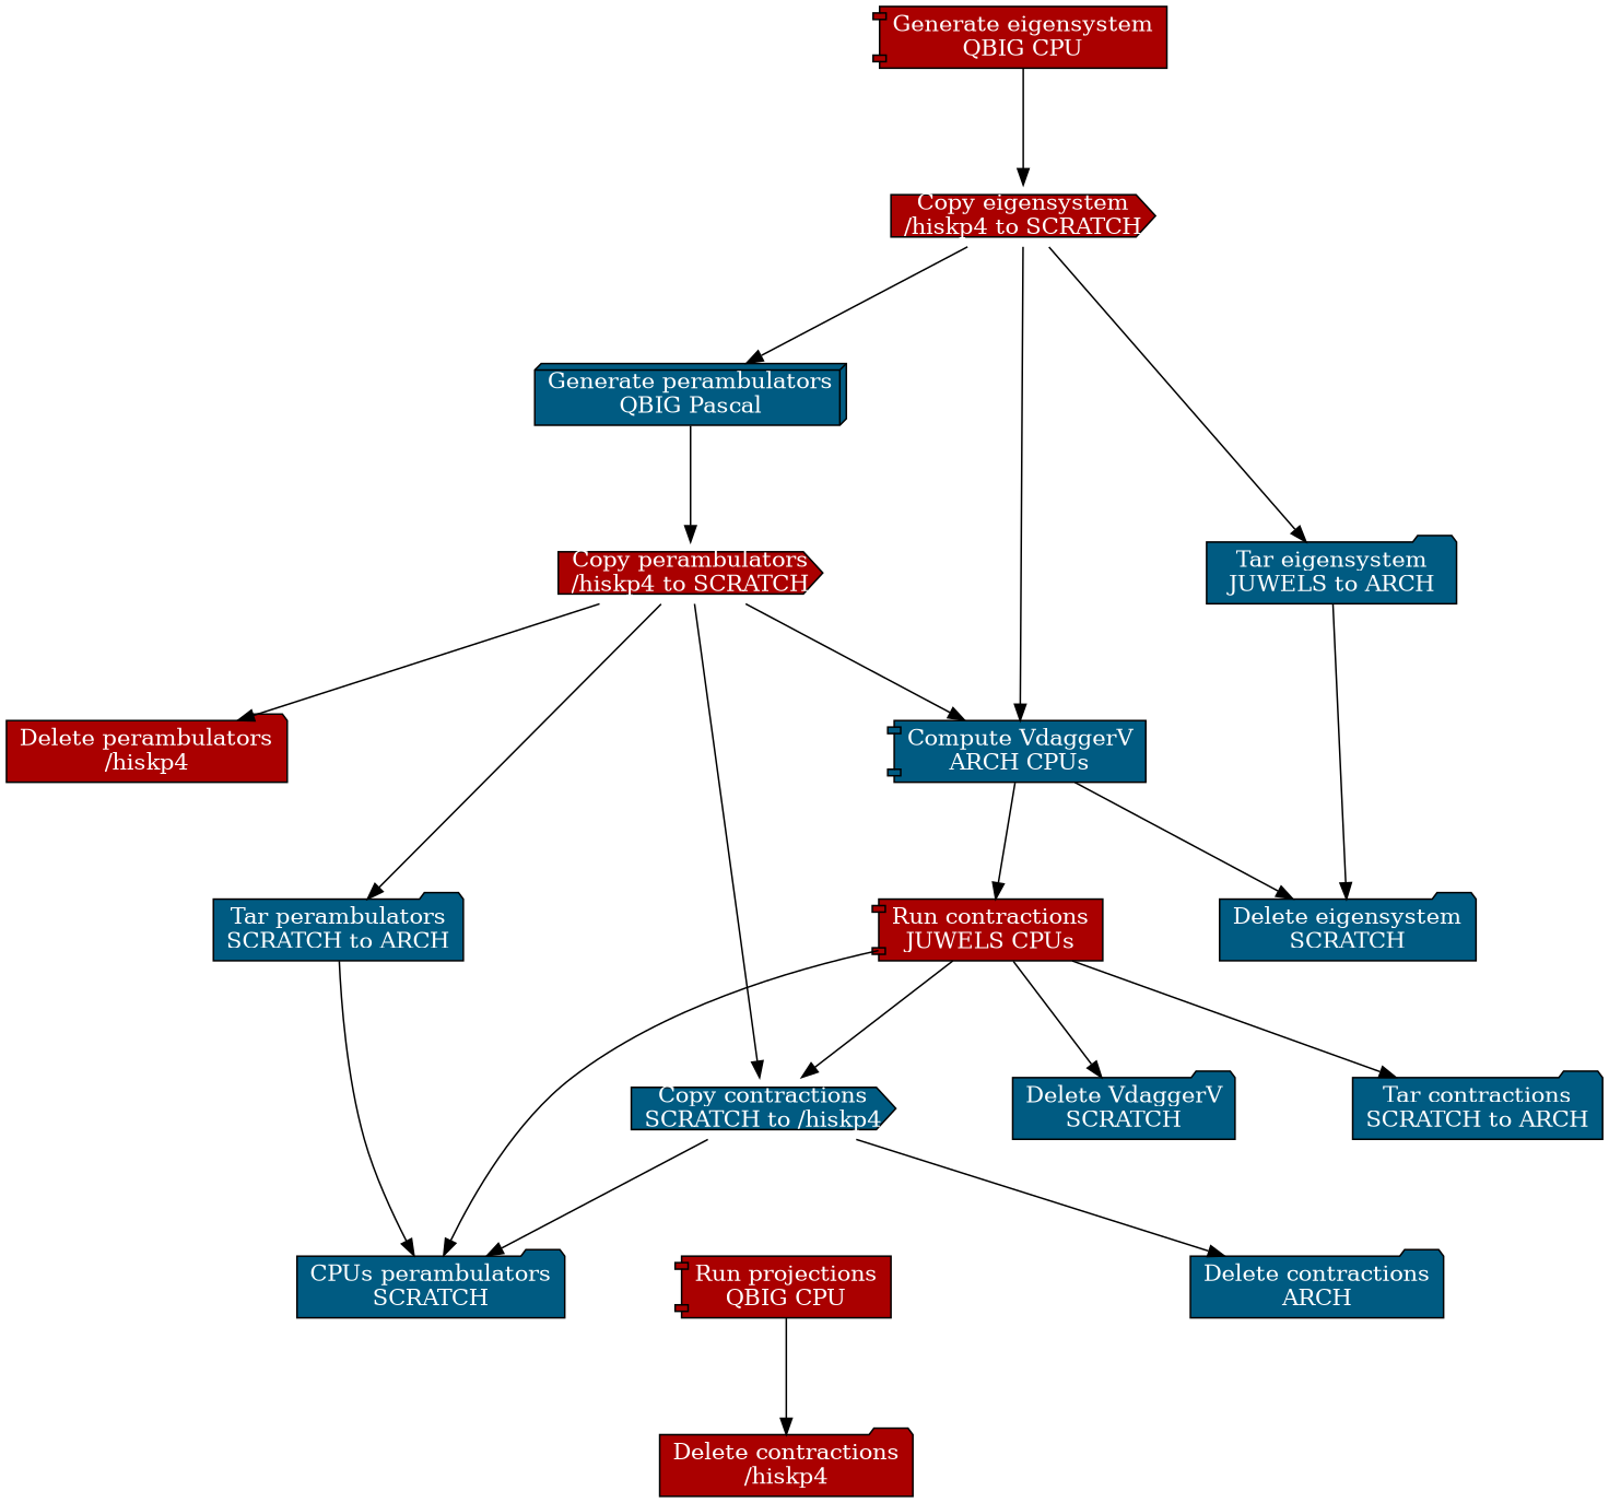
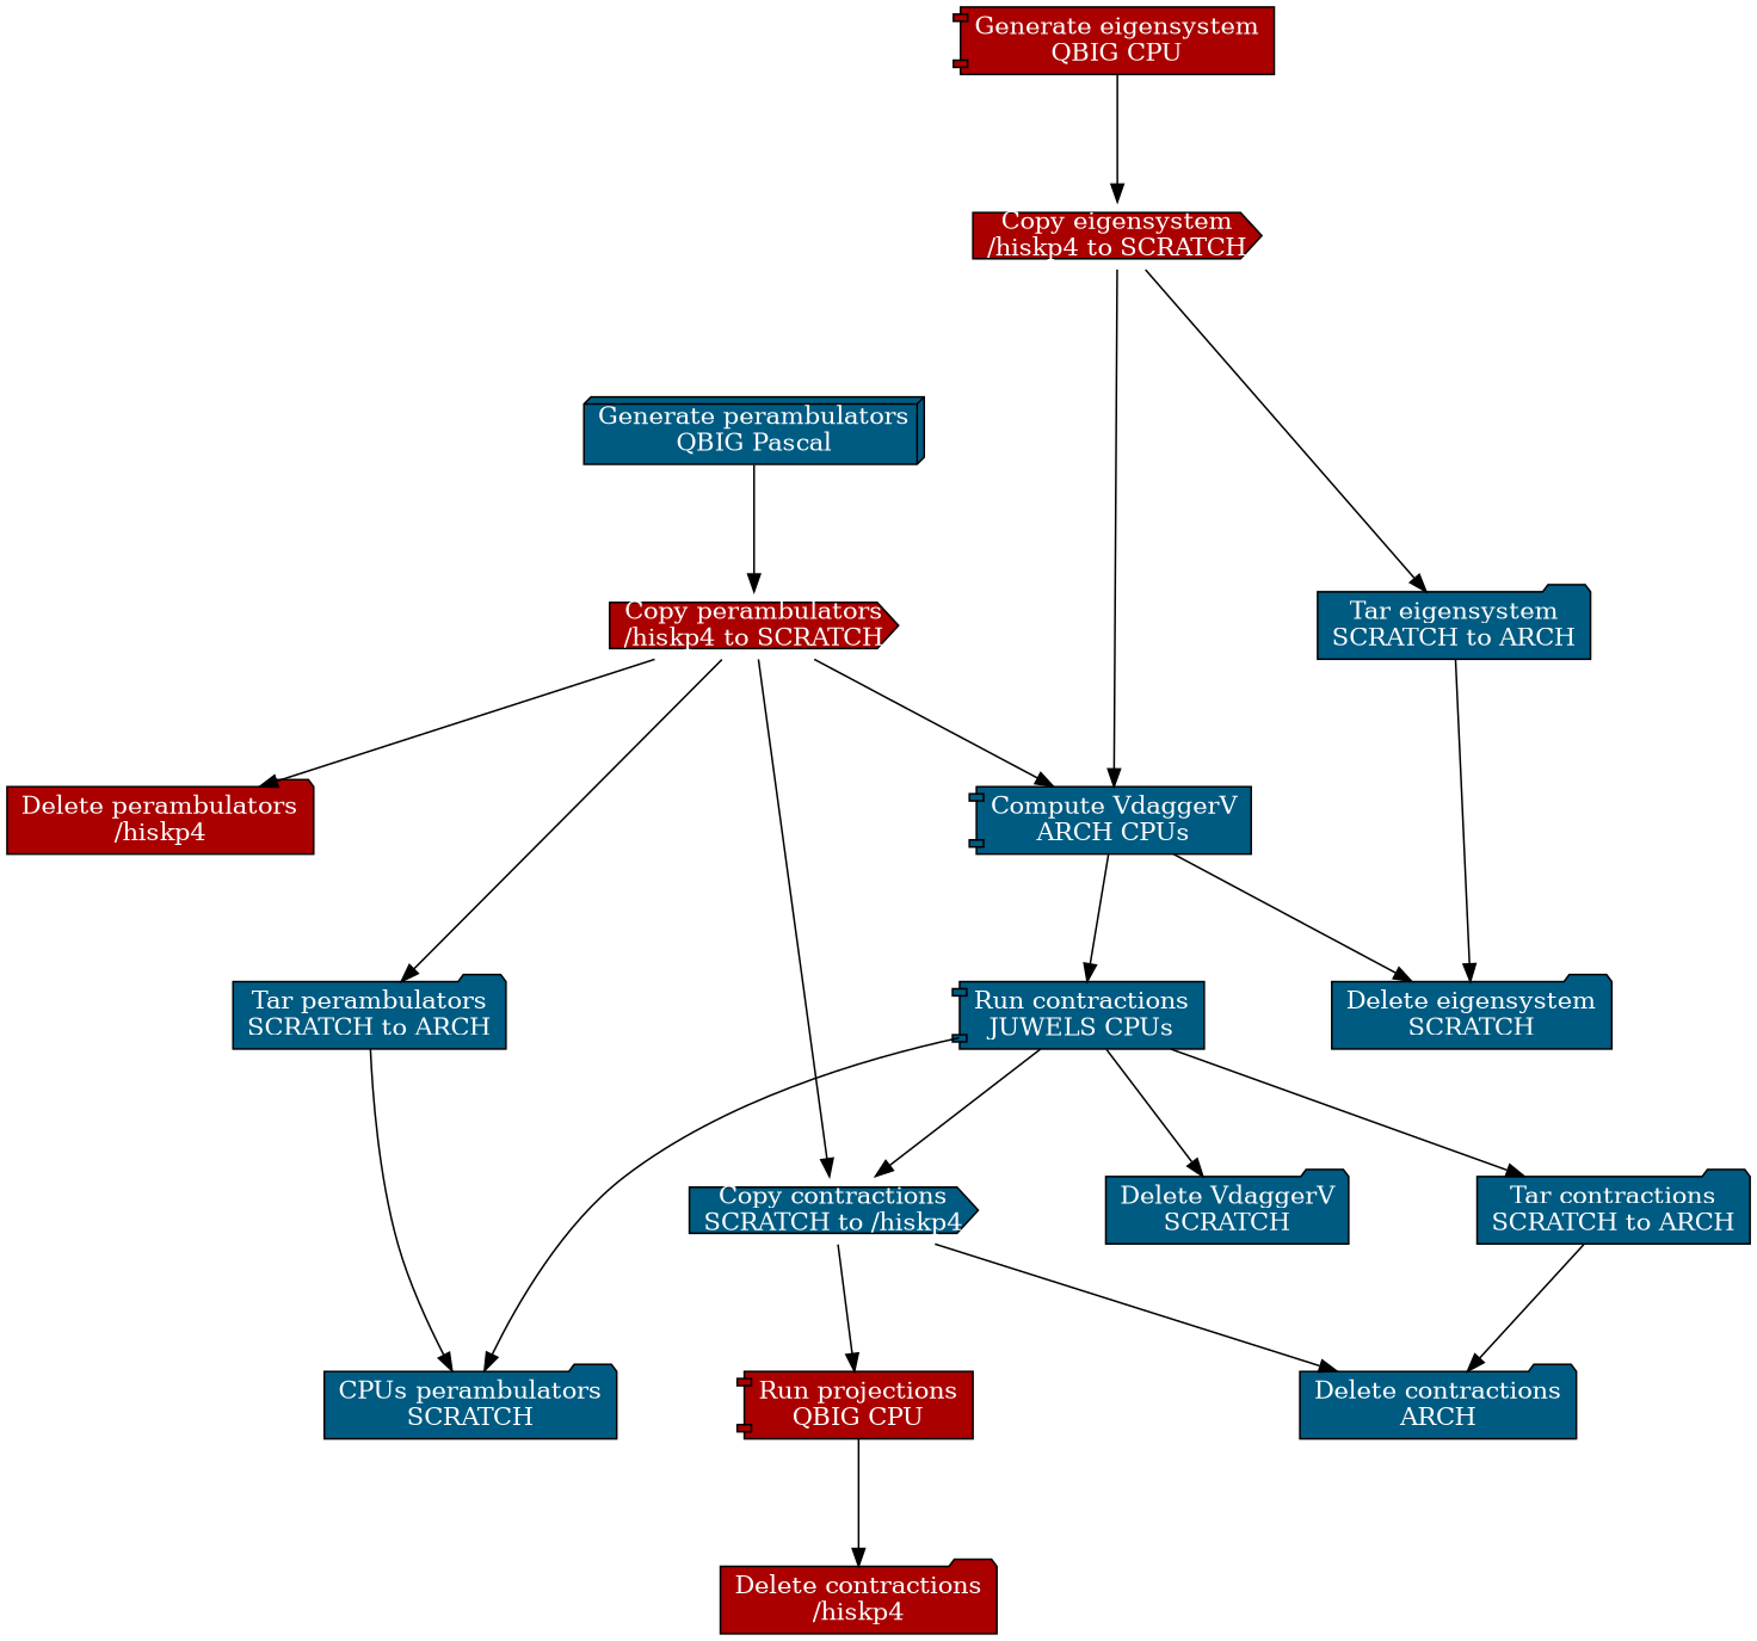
  digraph {
    color="#EEEEEE"
    nodesep=1
    ranksep=1
    style=filled
    node [fillcolor="#005b82" fontcolor="#FFFFFF" shape=folder style=filled]
    n1 [fillcolor="#aa0000" label="Generate eigensystem\nQBIG CPU" shape=component]
    n2 [fillcolor="#aa0000" label="Run projections\nQBIG CPU" shape=component]
    n3 [label="Generate perambulators\nQBIG Pascal" shape=box3d]
    n4 [fillcolor="#aa0000" label="Delete perambulators\n/hiskp4"]
    n5 [fillcolor="#aa0000" label="Delete contractions\n/hiskp4"]
    n6 [fillcolor="#aa0000" label="Copy eigensystem\n/hiskp4 to SCRATCH" shape=cds]
    n7 [fillcolor="#aa0000" label="Copy perambulators\n/hiskp4 to SCRATCH" shape=cds]
    n8 [label="Copy contractions\nSCRATCH to /hiskp4" shape=cds]
-   n9 [label="Tar eigensystem\nJUWELS to ARCH"]
+   n9 [label="Tar eigensystem\nSCRATCH to ARCH"]
    n10 [label="Tar perambulators\nSCRATCH to ARCH"]
    n11 [label="Tar contractions\nSCRATCH to ARCH"]
    n12 [label="Delete eigensystem\nSCRATCH"]
    n13 [label="CPUs perambulators\nSCRATCH"]
    n14 [label="Delete VdaggerV\nSCRATCH"]
    n15 [label="Delete contractions\nARCH"]
    n16 [label="Compute VdaggerV\nARCH CPUs" shape=component]
-   n17 [fillcolor="#aa0000" label="Run contractions\nJUWELS CPUs" shape=component]
+   n17 [label="Run contractions\nJUWELS CPUs" shape=component]
    subgraph sub_1 {
      label="QBIG CPU"
      n1
      n2
    }
    subgraph sub_2 {
      label="QBIG GPU"
      n3
    }
    subgraph sub_3 {
      n4
      n5
    }
    subgraph sub_4 {
      label="QBIG → JUST"
      n6
      n7
    }
    subgraph sub_5 {
      n8
    }
    subgraph sub_6 {
      label=JUDAC
      n9
      n10
      n11
      n12
      n13
      n14
      n15
    }
    subgraph sub_7 {
      label=JUWELS
      n16
      n17
    }
    n1 -> n6
    n2 -> n5
    n3 -> n7
-   n6 -> n3
    n6 -> n9
    n6 -> n16
    n7 -> n4
    n7 -> n8
    n7 -> n10
    n7 -> n16
-   n8 -> n13
+   n8 -> n2
    n8 -> n15
    n9 -> n12
    n10 -> n13
+   n11 -> n15
    n16 -> n12
    n16 -> n17
    n17 -> n8
    n17 -> n11
    n17 -> n13
    n17 -> n14
  }
